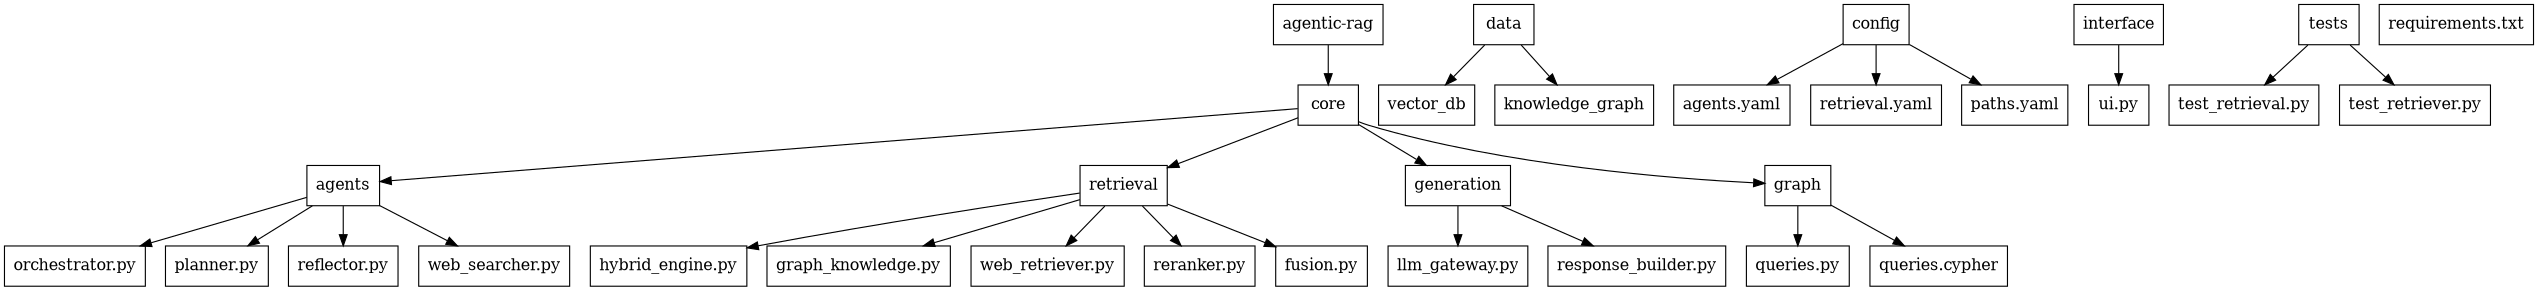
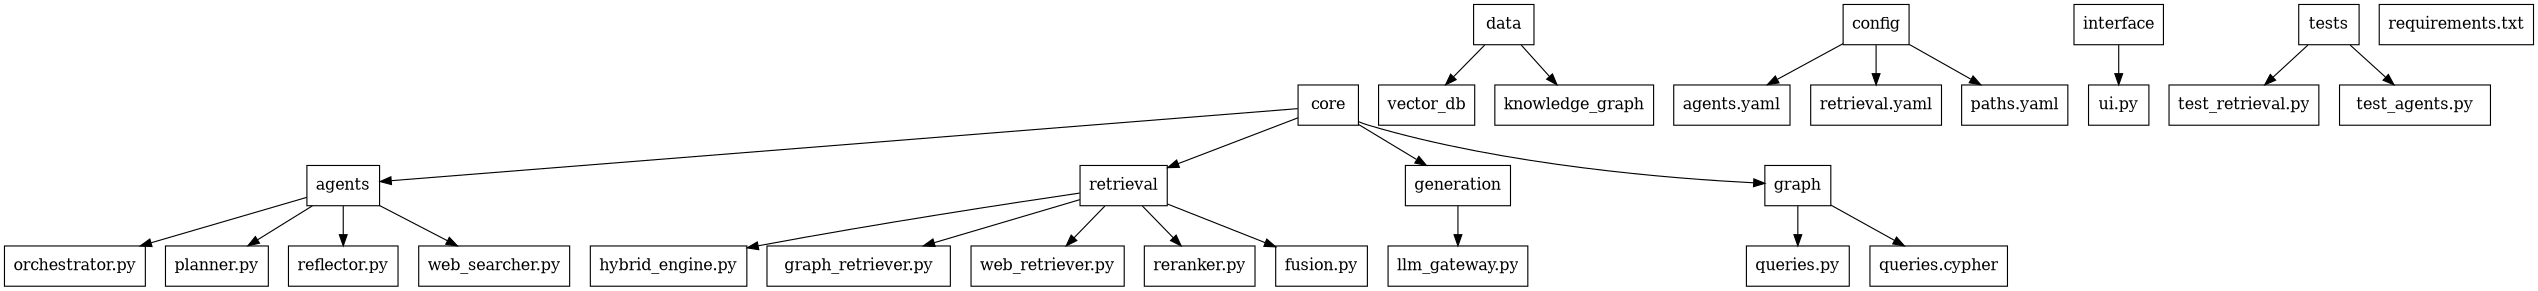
  digraph {
    node [shape=box]
-   "agentic-rag"
    core
    agents
    retrieval
    generation
    "graph"
    "orchestrator.py"
    "planner.py"
    "reflector.py"
    "web_searcher.py"
    "hybrid_engine.py"
-   "graph_retriever.py" [label="graph_knowledge.py"]
+   "graph_retriever.py"
    "web_retriever.py"
    "reranker.py"
    "fusion.py"
    "llm_gateway.py"
-   "response_builder.py"
    n18 [label="queries.py"]
    "queries.cypher"
    data
    vector_db
    knowledge_graph
    config
    "agents.yaml"
    "retrieval.yaml"
    "paths.yaml"
    interface
    "ui.py"
    tests
    "test_retrieval.py"
-   "test_agents.py" [label="test_retriever.py"]
+   "test_agents.py"
    "requirements.txt"
-   "agentic-rag" -> core
    core -> agents
    core -> retrieval
    core -> generation
    core -> "graph"
    agents -> "orchestrator.py"
    agents -> "planner.py"
    agents -> "reflector.py"
    agents -> "web_searcher.py"
    retrieval -> "hybrid_engine.py"
    retrieval -> "graph_retriever.py"
    retrieval -> "web_retriever.py"
    retrieval -> "reranker.py"
    retrieval -> "fusion.py"
    generation -> "llm_gateway.py"
-   generation -> "response_builder.py"
    "graph" -> n18
    "graph" -> "queries.cypher"
    data -> vector_db
    data -> knowledge_graph
    config -> "agents.yaml"
    config -> "retrieval.yaml"
    config -> "paths.yaml"
    interface -> "ui.py"
    tests -> "test_retrieval.py"
    tests -> "test_agents.py"
  }
